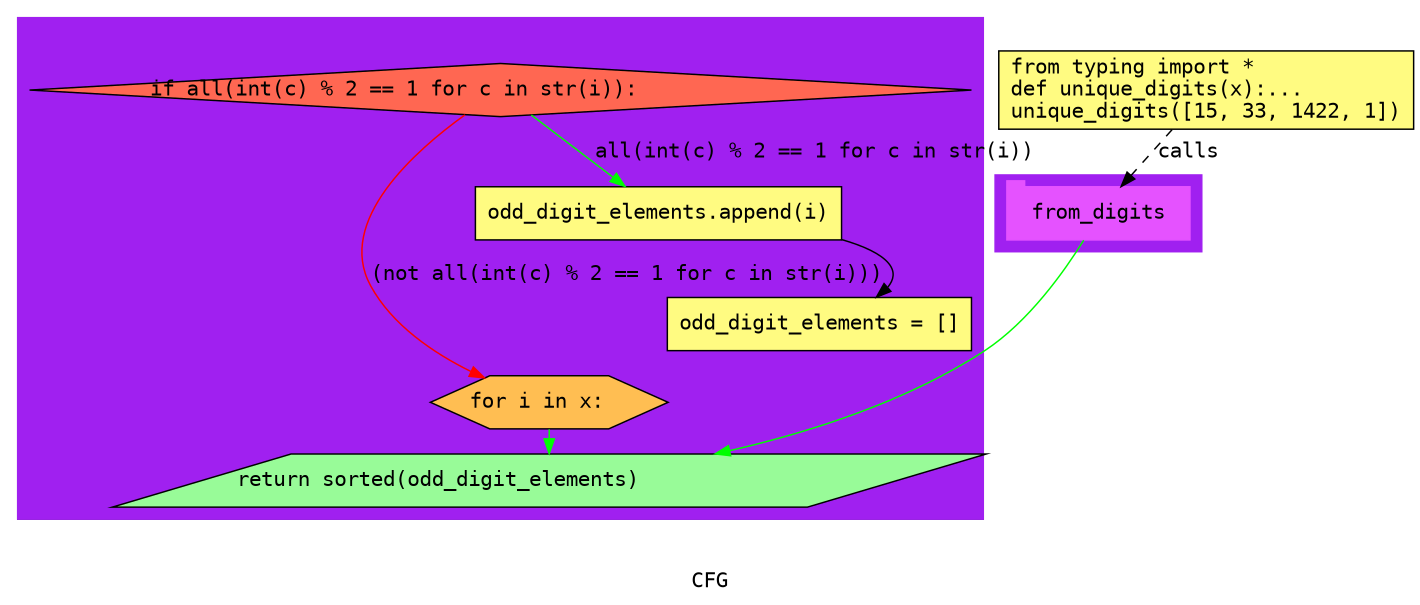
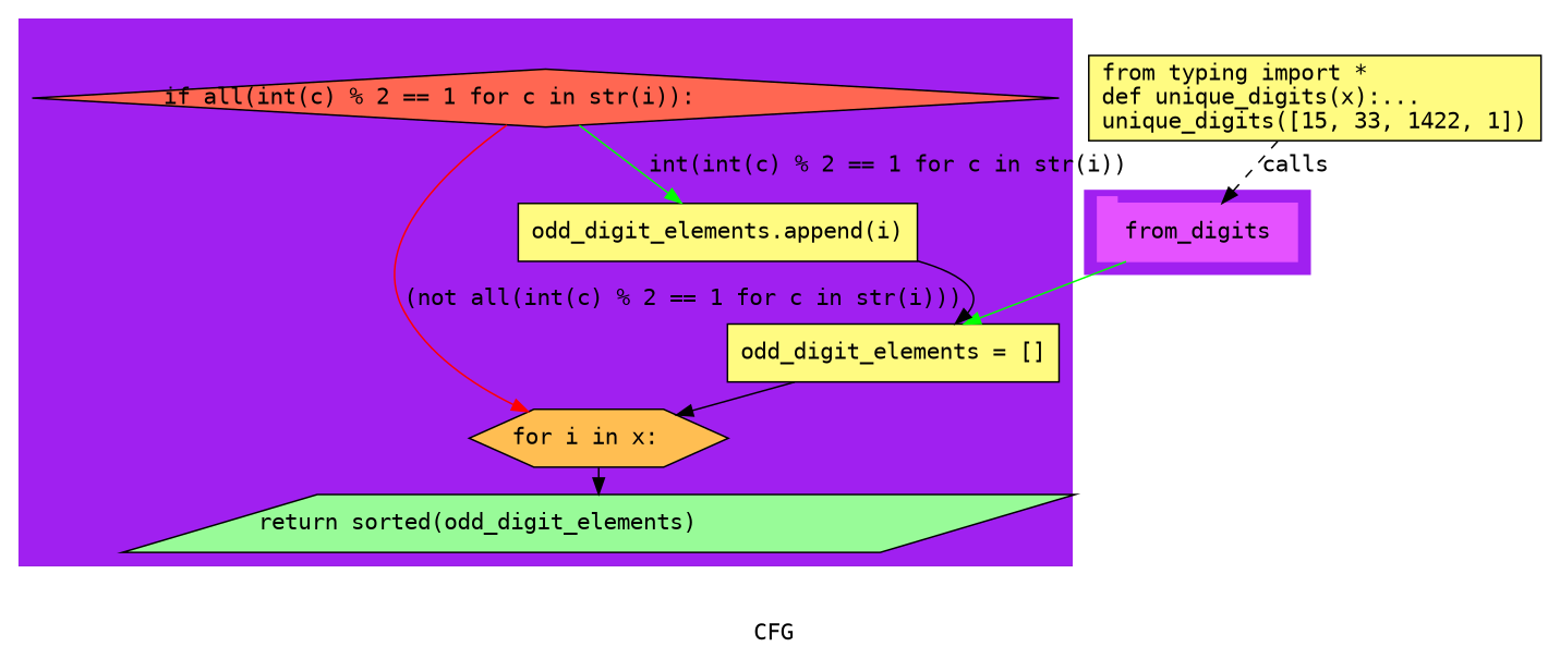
  digraph {
    compound=True
    fontname="DejaVu Sans Mono"
    label=CFG
    pack=False
    rankdir=TB
    ranksep=0.02
    node [fontname="DejaVu Sans Mono" shape=rectangle style="filled,solid" fillcolor="#FFFB81"]
    edge [color=green fontname="DejaVu Sans Mono"]
    n1 [color="#E552FF" height=0.5 label=from_digits linenum="[9]" shape=tab style=filled width=1.7222 fillcolor=""]
    n2 [height=0.5 label="odd_digit_elements = []\l" linenum="[3]" width=2.8611]
    n3 [fillcolor="#FFBE52" height=0.5 label="for i in x:\l" linenum="[4]" shape=hexagon width=2.2306]
    n4 [fillcolor="#FF6752" height=0.5 label="if all(int(c) % 2 == 1 for c in str(i)):\l" linenum="[5]" shape=diamond width=8.8597]
    n5 [fillcolor="#98fb98" height=0.5 label="return sorted(odd_digit_elements)\l" linenum="[7]" shape=parallelogram width=7.65]
    n6 [height=0.5 label="odd_digit_elements.append(i)\l" linenum="[6]" width=3.4444]
    n7 [height=0.73611 label="from typing import *\ldef unique_digits(x):...\lunique_digits([15, 33, 1422, 1])\l" linenum="[1]" width=3.9028]
    subgraph cluster_1 {
      color=purple
      compound=true
      label=""
      shape=tab
      style=filled
      n1
    }
    subgraph cluster_2 {
      label=unique_digits
      n2
      n3
      n4
      n5
      n6
      subgraph cluster_3 {
        color=purple
        compound=true
        label=""
        shape=tab
        style=filled
      }
      subgraph cluster_4 {
        color=purple
        compound=true
        label=""
        shape=tab
        style=filled
      }
    }
-   n1 -> n5
-   n3 -> n5
+   n1 -> n2
+   n2 -> n3 [color=black]
+   n3 -> n5 [color=black]
    n4 -> n3 [color=red label="(not all(int(c) % 2 == 1 for c in str(i)))"]
-   n4 -> n6 [label="all(int(c) % 2 == 1 for c in str(i))"]
+   n4 -> n6 [label="int(int(c) % 2 == 1 for c in str(i))"]
    n6 -> n2 [color=black]
    n7 -> n1 [label=calls style=dashed color=""]
  }
